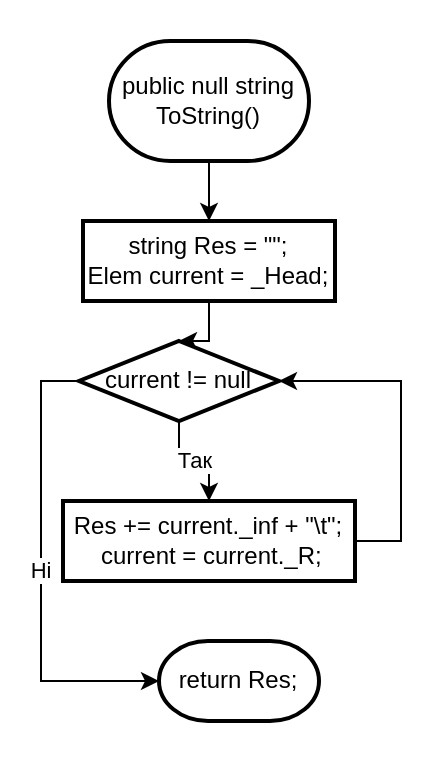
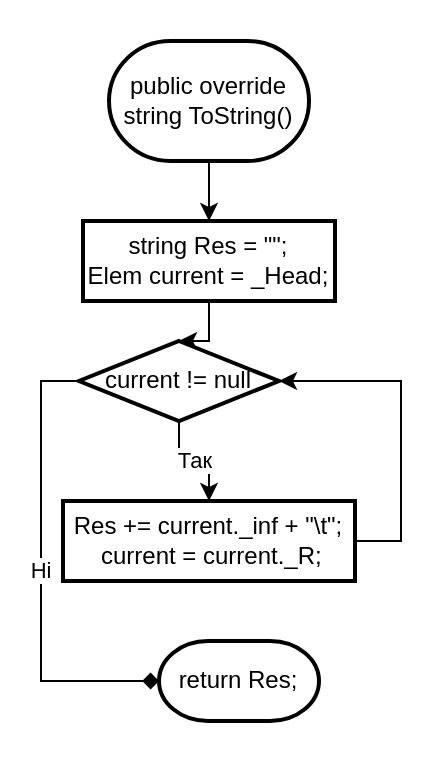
  <mxCell id="0" />
  <mxCell id="1" parent="0" />
  <mxCell id="2" value="" style="edgeStyle=orthogonalEdgeStyle;rounded=0;orthogonalLoop=1;jettySize=auto;html=1;" edge="1" parent="1" source="3" target="5"><mxGeometry relative="1" as="geometry" /></mxCell>
- <mxCell id="3" value="public null string ToString()" style="strokeWidth=2;html=1;shape=mxgraph.flowchart.terminator;whiteSpace=wrap;" vertex="1" parent="1"><mxGeometry x="54" y="20" width="100" height="60" as="geometry" /></mxCell>
+ <mxCell id="3" value="public override string ToString()" style="strokeWidth=2;html=1;shape=mxgraph.flowchart.terminator;whiteSpace=wrap;" vertex="1" parent="1"><mxGeometry x="54" y="20" width="100" height="60" as="geometry" /></mxCell>
  <mxCell id="4" value="" style="edgeStyle=orthogonalEdgeStyle;rounded=0;orthogonalLoop=1;jettySize=auto;html=1;" edge="1" parent="1" source="5" target="8"><mxGeometry relative="1" as="geometry" /></mxCell>
  <mxCell id="5" value="&lt;div&gt;string Res = &quot;&quot;;&lt;/div&gt;&lt;div&gt;&lt;span style=&quot;background-color: initial;&quot;&gt;Elem current = _Head;&lt;/span&gt;&lt;/div&gt;" style="whiteSpace=wrap;html=1;strokeWidth=2;" vertex="1" parent="1"><mxGeometry x="41" y="110" width="126" height="40" as="geometry" /></mxCell>
  <mxCell id="6" value="Так" style="edgeStyle=orthogonalEdgeStyle;rounded=0;orthogonalLoop=1;jettySize=auto;html=1;" edge="1" parent="1" source="8" target="10"><mxGeometry relative="1" as="geometry" /></mxCell>
- <mxCell id="7" value="Ні" style="edgeStyle=orthogonalEdgeStyle;rounded=0;orthogonalLoop=1;jettySize=auto;html=1;" edge="1" parent="1" source="8" target="11"><mxGeometry relative="1" as="geometry"><Array as="points"><mxPoint x="20" y="190" /><mxPoint x="20" y="340" /></Array></mxGeometry></mxCell>
+ <mxCell id="7" value="Ні" style="edgeStyle=orthogonalEdgeStyle;rounded=0;orthogonalLoop=1;jettySize=auto;html=1;endArrow=diamond;" edge="1" parent="1" source="8" target="11"><mxGeometry relative="1" as="geometry"><Array as="points"><mxPoint x="20" y="190" /><mxPoint x="20" y="340" /></Array></mxGeometry></mxCell>
  <mxCell id="8" value="current != null" style="rhombus;whiteSpace=wrap;html=1;strokeWidth=2;" vertex="1" parent="1"><mxGeometry x="39" y="170" width="100" height="40" as="geometry" /></mxCell>
  <mxCell id="9" style="edgeStyle=orthogonalEdgeStyle;rounded=0;orthogonalLoop=1;jettySize=auto;html=1;" edge="1" parent="1" source="10" target="8"><mxGeometry relative="1" as="geometry"><Array as="points"><mxPoint x="200" y="270" /><mxPoint x="200" y="190" /></Array></mxGeometry></mxCell>
  <mxCell id="10" value="&lt;div&gt;Res += current._inf + &quot;\t&quot;;&lt;/div&gt;&lt;div&gt;&amp;nbsp;current = current._R;&lt;/div&gt;" style="whiteSpace=wrap;html=1;strokeWidth=2;" vertex="1" parent="1"><mxGeometry x="31" y="250" width="146" height="40" as="geometry" /></mxCell>
  <mxCell id="11" value="return Res;" style="strokeWidth=2;html=1;shape=mxgraph.flowchart.terminator;whiteSpace=wrap;" vertex="1" parent="1"><mxGeometry x="79" y="320" width="80" height="40" as="geometry" /></mxCell>
